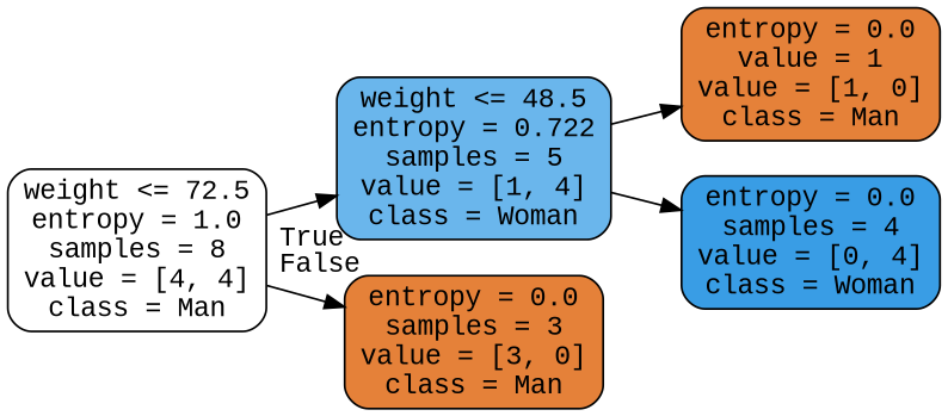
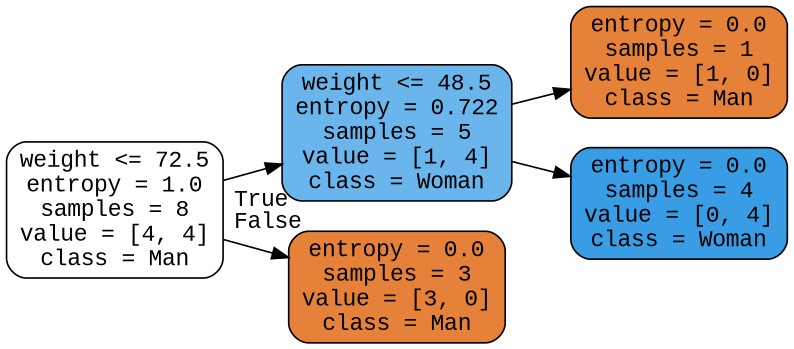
  digraph {
    rankdir=LR
    fontname="Liberation Mono"
    node [color=black fillcolor="#e58139" fontname="Liberation Mono" shape=box style="filled, rounded"]
    edge [fontname="Liberation Mono"]
    n1 [fillcolor="#ffffff" label="weight <= 72.5\nentropy = 1.0\nsamples = 8\nvalue = [4, 4]\nclass = Man"]
    n2 [fillcolor="#6ab6ec" label="weight <= 48.5\nentropy = 0.722\nsamples = 5\nvalue = [1, 4]\nclass = Woman"]
    n3 [label="entropy = 0.0\nsamples = 3\nvalue = [3, 0]\nclass = Man"]
-   n4 [label="entropy = 0.0\nvalue = 1\nvalue = [1, 0]\nclass = Man"]
+   n4 [label="entropy = 0.0\nsamples = 1\nvalue = [1, 0]\nclass = Man"]
    n5 [fillcolor="#399de5" label="entropy = 0.0\nsamples = 4\nvalue = [0, 4]\nclass = Woman"]
    n1 -> n2 [headlabel=True labelangle=45 labeldistance=2.5]
    n1 -> n3 [headlabel=False labelangle=-45 labeldistance=2.5]
    n2 -> n4
    n2 -> n5
  }
